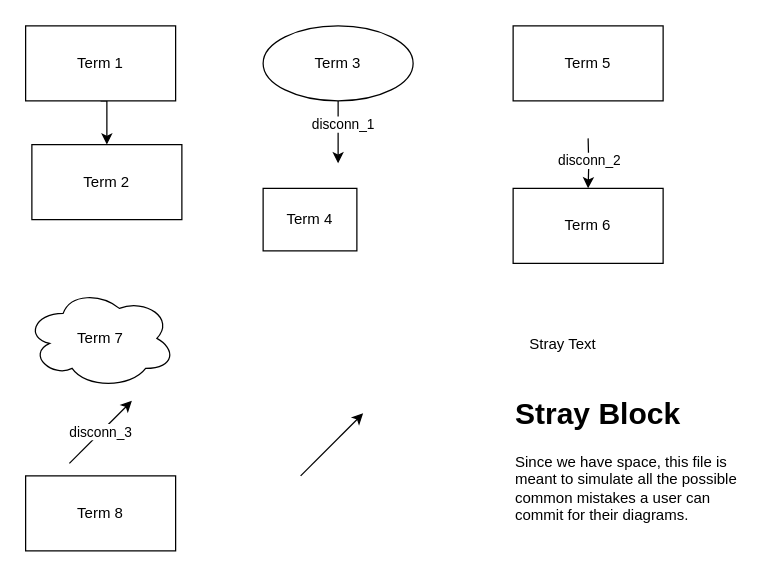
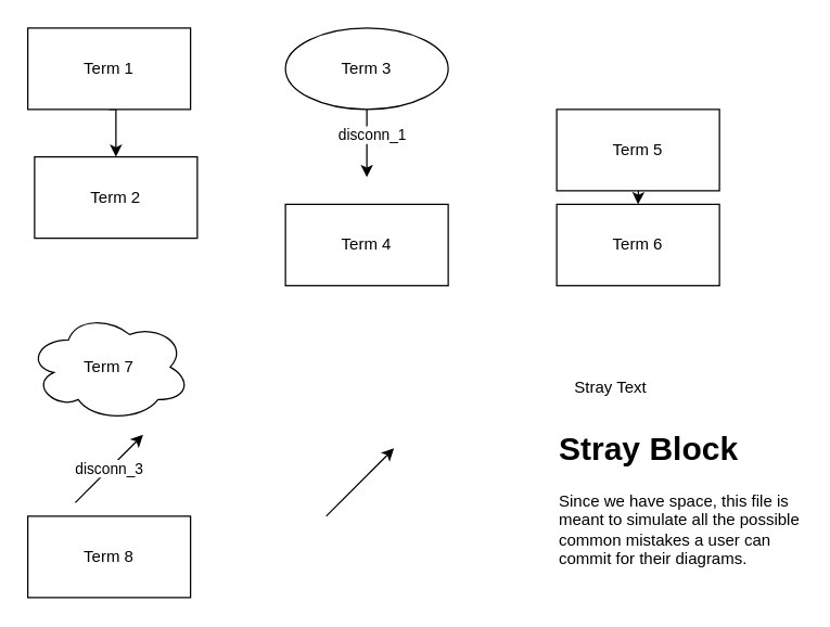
  <mxCell id="0" />
  <mxCell id="1" parent="0" />
  <mxCell id="2" style="edgeStyle=orthogonalEdgeStyle;rounded=0;orthogonalLoop=1;jettySize=auto;html=1;exitX=0.5;exitY=1;exitDx=0;exitDy=0;entryX=0.5;entryY=0;entryDx=0;entryDy=0;" parent="1" source="3" target="4" edge="1"><mxGeometry relative="1" as="geometry" /></mxCell>
  <mxCell id="3" value="Term 1" style="rounded=0;whiteSpace=wrap;html=1;" parent="1" vertex="1"><mxGeometry x="20" y="20" width="120" height="60" as="geometry" /></mxCell>
  <mxCell id="4" value="Term 2" style="rounded=0;whiteSpace=wrap;html=1;" parent="1" vertex="1"><mxGeometry x="25" y="115" width="120" height="60" as="geometry" /></mxCell>
  <mxCell id="5" style="edgeStyle=orthogonalEdgeStyle;rounded=0;orthogonalLoop=1;jettySize=auto;html=1;exitX=0.5;exitY=1;exitDx=0;exitDy=0;" parent="1" source="7" edge="1"><mxGeometry relative="1" as="geometry"><mxPoint x="270" y="130" as="targetPoint" /></mxGeometry></mxCell>
  <mxCell id="6" value="disconn_1" style="edgeLabel;html=1;align=center;verticalAlign=middle;resizable=0;points=[];" parent="5" vertex="1" connectable="0"><mxGeometry x="-0.287" y="3" relative="1" as="geometry"><mxPoint as="offset" /></mxGeometry></mxCell>
  <mxCell id="7" value="Term 3" style="ellipse;whiteSpace=wrap;html=1;" parent="1" vertex="1"><mxGeometry x="210" y="20" width="120" height="60" as="geometry" /></mxCell>
- <mxCell id="8" value="Term 4" style="rounded=0;whiteSpace=wrap;html=1;" parent="1" vertex="1"><mxGeometry x="210" y="150" width="75" height="50" as="geometry" /></mxCell>
+ <mxCell id="8" value="Term 4" style="rounded=0;whiteSpace=wrap;html=1;" parent="1" vertex="1"><mxGeometry x="210" y="150" width="120" height="60" as="geometry" /></mxCell>
  <mxCell id="9" style="edgeStyle=orthogonalEdgeStyle;rounded=0;orthogonalLoop=1;jettySize=auto;html=1;entryX=0.5;entryY=0;entryDx=0;entryDy=0;" parent="1" target="12" edge="1"><mxGeometry relative="1" as="geometry"><mxPoint x="470" y="110" as="sourcePoint" /></mxGeometry></mxCell>
  <mxCell id="10" value="disconn_2" style="edgeLabel;html=1;align=center;verticalAlign=middle;resizable=0;points=[];" parent="9" vertex="1" connectable="0"><mxGeometry x="-0.112" relative="1" as="geometry"><mxPoint as="offset" /></mxGeometry></mxCell>
- <mxCell id="11" value="Term 5" style="rounded=0;whiteSpace=wrap;html=1;" parent="1" vertex="1"><mxGeometry x="410" y="20" width="120" height="60" as="geometry" /></mxCell>
+ <mxCell id="11" value="Term 5" style="rounded=0;whiteSpace=wrap;html=1;" parent="1" vertex="1"><mxGeometry x="410" y="80" width="120" height="60" as="geometry" /></mxCell>
  <mxCell id="12" value="Term 6" style="rounded=0;whiteSpace=wrap;html=1;" parent="1" vertex="1"><mxGeometry x="410" y="150" width="120" height="60" as="geometry" /></mxCell>
  <mxCell id="13" value="Term 8" style="rounded=0;whiteSpace=wrap;html=1;" parent="1" vertex="1"><mxGeometry x="20" y="380" width="120" height="60" as="geometry" /></mxCell>
  <mxCell id="14" value="" style="endArrow=classic;html=1;rounded=0;" parent="1" edge="1"><mxGeometry width="50" height="50" relative="1" as="geometry"><mxPoint x="55" y="370" as="sourcePoint" /><mxPoint x="105" y="320" as="targetPoint" /></mxGeometry></mxCell>
  <mxCell id="15" value="disconn_3" style="edgeLabel;html=1;align=center;verticalAlign=middle;resizable=0;points=[];" parent="14" vertex="1" connectable="0"><mxGeometry x="-0.02" y="1" relative="1" as="geometry"><mxPoint as="offset" /></mxGeometry></mxCell>
  <mxCell id="16" value="" style="endArrow=classic;html=1;rounded=0;" parent="1" edge="1"><mxGeometry width="50" height="50" relative="1" as="geometry"><mxPoint x="240" y="380" as="sourcePoint" /><mxPoint x="290" y="330" as="targetPoint" /></mxGeometry></mxCell>
- <mxCell id="17" value="Stray Text" style="text;html=1;align=center;verticalAlign=middle;whiteSpace=wrap;rounded=0;" parent="1" vertex="1"><mxGeometry x="420" y="260" width="60" height="30" as="geometry" /></mxCell>
+ <mxCell id="17" value="Stray Text" style="text;html=1;align=center;verticalAlign=middle;whiteSpace=wrap;rounded=0;" parent="1" vertex="1"><mxGeometry x="420" y="270" width="60" height="30" as="geometry" /></mxCell>
  <mxCell id="18" value="&lt;h1 style=&quot;margin-top: 0px;&quot;&gt;Stray Block&lt;/h1&gt;&lt;div&gt;Since we have space, this file is meant to simulate all the possible common mistakes a user can commit for their diagrams.&lt;/div&gt;" style="text;html=1;whiteSpace=wrap;overflow=hidden;rounded=0;" parent="1" vertex="1"><mxGeometry x="410" y="310" width="180" height="120" as="geometry" /></mxCell>
  <mxCell id="19" value="Term 7" style="ellipse;shape=cloud;whiteSpace=wrap;html=1;" parent="1" vertex="1"><mxGeometry x="20" y="230" width="120" height="80" as="geometry" /></mxCell>
